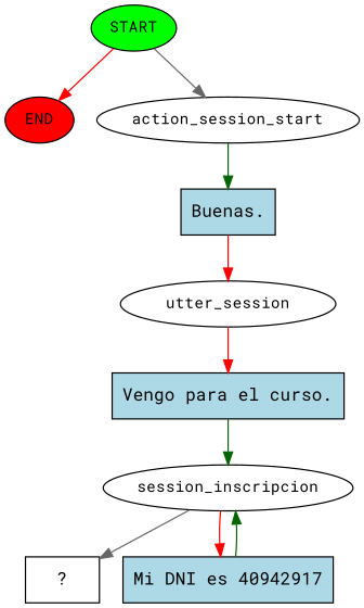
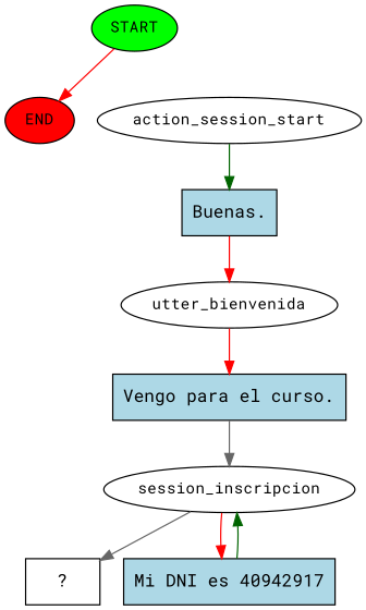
  digraph {
    fontname="Roboto Mono"
    node [fontname="Roboto Mono" fontsize=12 style=filled]
    edge [color=red fontname="Roboto Mono"]
    n1 [fillcolor=green label=START]
    n2 [fillcolor=red label=END]
    n3 [label=action_session_start style=""]
    n4 [fillcolor=lightblue label="Buenas." shape=rect fontsize=""]
-   n5 [label=utter_session style=""]
+   n5 [label=utter_bienvenida style=""]
    n6 [fillcolor=lightblue label="Vengo para el curso." shape=rect fontsize=""]
    n7 [label=session_inscripcion style=""]
    n8 [label="  ?  " shape=rect fontsize="" style=""]
    n9 [fillcolor=lightblue label="Mi DNI es 40942917" shape=rect fontsize=""]
    n1 -> n2
-   n1 -> n3 [color=gray40]
    n3 -> n4 [color=darkgreen]
    n4 -> n5
    n5 -> n6
-   n6 -> n7 [color=darkgreen]
+   n6 -> n7 [color=gray40]
    n7 -> n8 [color=gray40]
    n7 -> n9
    n9 -> n7 [color=darkgreen]
  }
